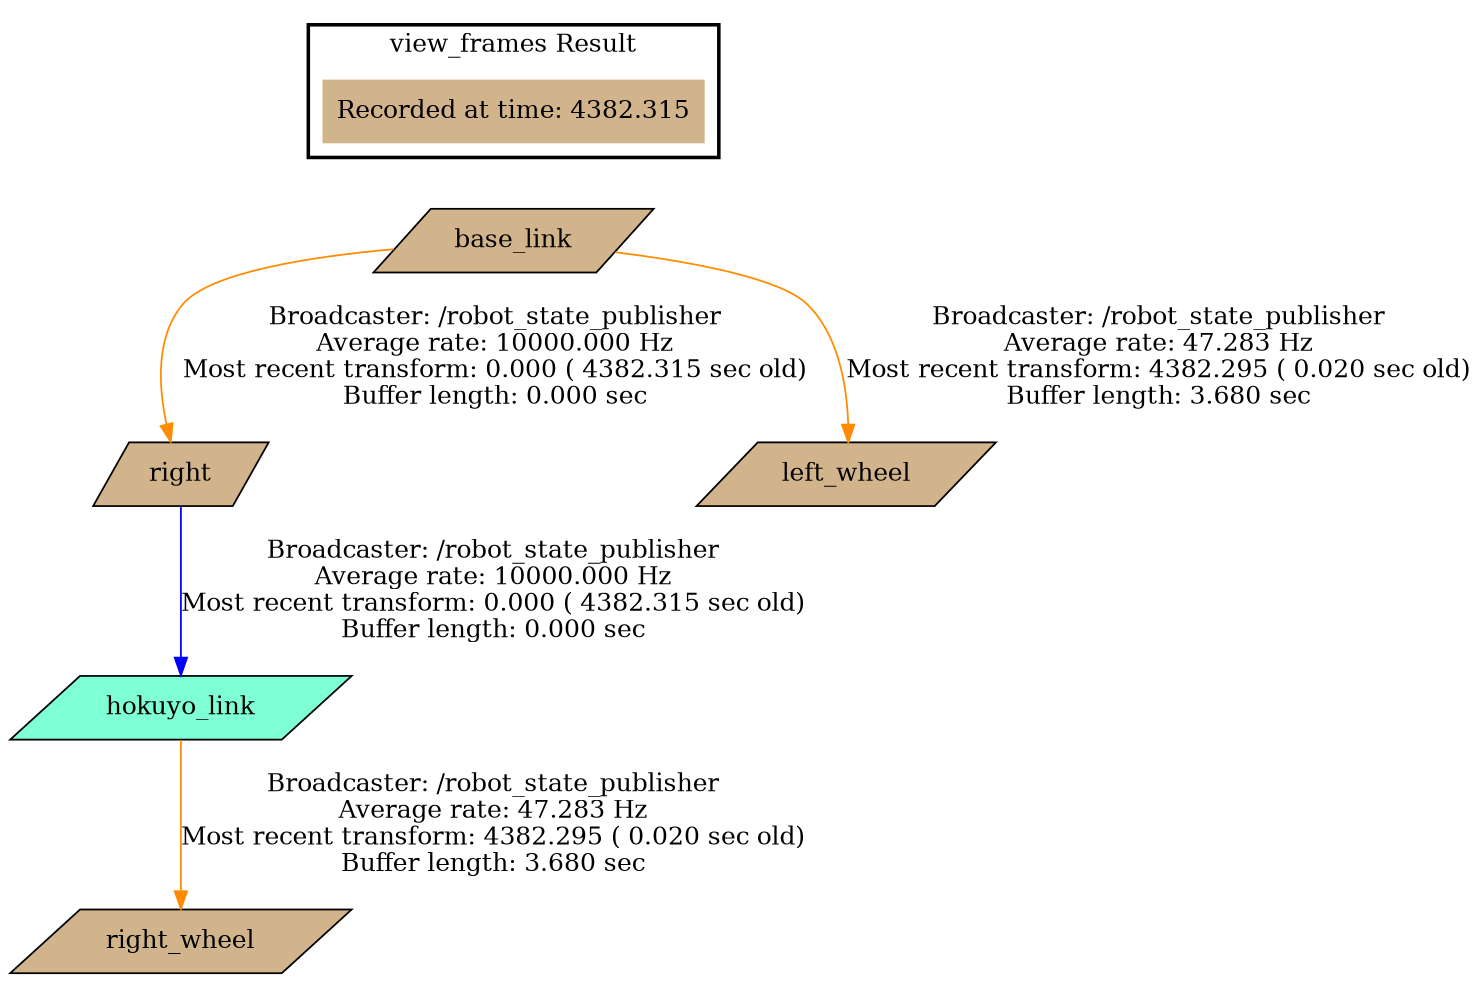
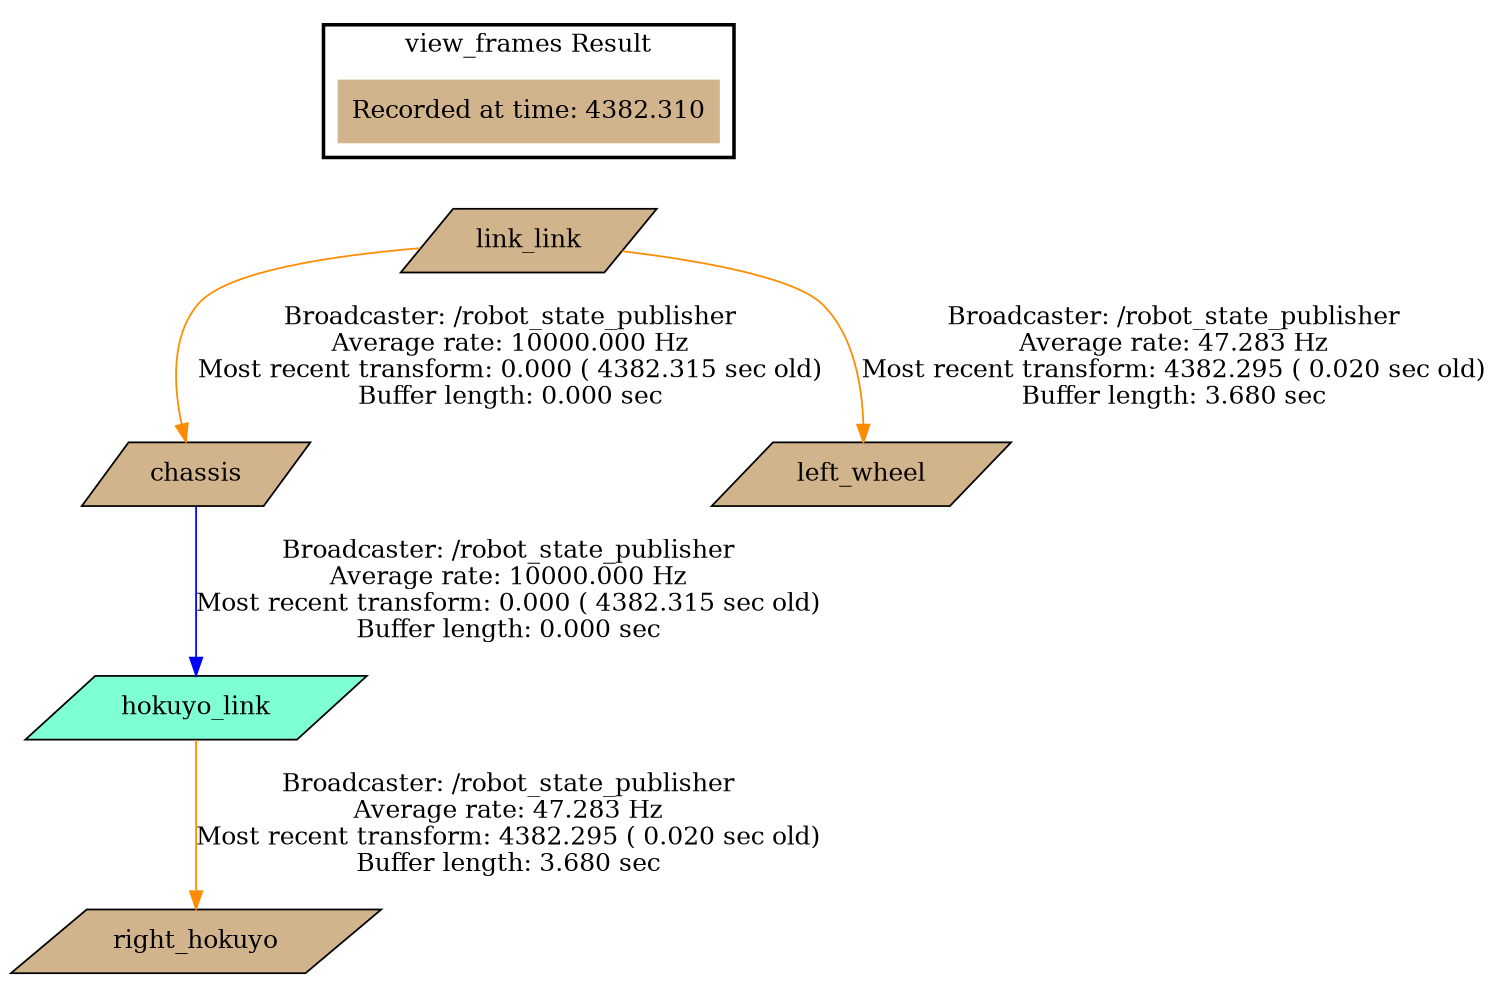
  digraph {
    node [fillcolor=tan shape=parallelogram style=filled]
    edge [color=darkorange]
-   "Recorded at time: 4382.315" [shape=plaintext]
-   base_link
-   chassis [label=right]
+   "Recorded at time: 4382.315" [shape=plaintext label="Recorded at time: 4382.310"]
+   base_link [label=link_link]
+   chassis
    left_wheel
    hokuyo_link [fillcolor=aquamarine]
-   right_wheel
+   right_wheel [label=right_hokuyo]
    subgraph cluster_1 {
      color=black
      label="view_frames Result"
      style=bold
      "Recorded at time: 4382.315"
    }
    "Recorded at time: 4382.315" -> base_link [style=invis color=""]
    base_link -> chassis [label="Broadcaster: /robot_state_publisher\nAverage rate: 10000.000 Hz\nMost recent transform: 0.000 ( 4382.315 sec old)\nBuffer length: 0.000 sec\n"]
    base_link -> left_wheel [label="Broadcaster: /robot_state_publisher\nAverage rate: 47.283 Hz\nMost recent transform: 4382.295 ( 0.020 sec old)\nBuffer length: 3.680 sec\n"]
    chassis -> hokuyo_link [color=blue label="Broadcaster: /robot_state_publisher\nAverage rate: 10000.000 Hz\nMost recent transform: 0.000 ( 4382.315 sec old)\nBuffer length: 0.000 sec\n"]
    hokuyo_link -> right_wheel [label="Broadcaster: /robot_state_publisher\nAverage rate: 47.283 Hz\nMost recent transform: 4382.295 ( 0.020 sec old)\nBuffer length: 3.680 sec\n"]
  }
